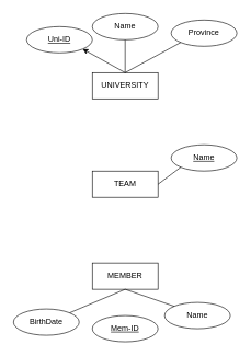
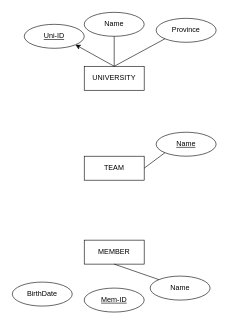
  <mxCell id="0" />
  <mxCell id="1" parent="0" />
  <mxCell id="2" value="UNIVERSITY" style="whiteSpace=wrap;html=1;align=center;" vertex="1" parent="1"><mxGeometry x="140" y="110" width="100" height="40" as="geometry" /></mxCell>
  <mxCell id="3" value="TEAM" style="whiteSpace=wrap;html=1;align=center;" vertex="1" parent="1"><mxGeometry x="140" y="260" width="100" height="40" as="geometry" /></mxCell>
  <mxCell id="4" value="Uni-ID" style="ellipse;whiteSpace=wrap;html=1;align=center;fontStyle=4;" vertex="1" parent="1"><mxGeometry x="40" y="40" width="100" height="40" as="geometry" /></mxCell>
  <mxCell id="5" value="Name" style="ellipse;whiteSpace=wrap;html=1;align=center;" vertex="1" parent="1"><mxGeometry x="140" y="20" width="100" height="40" as="geometry" /></mxCell>
  <mxCell id="6" value="Province" style="ellipse;whiteSpace=wrap;html=1;align=center;" vertex="1" parent="1"><mxGeometry x="260" y="30" width="100" height="40" as="geometry" /></mxCell>
  <mxCell id="7" value="" style="endArrow=classic;html=1;rounded=0;entryX=1;entryY=1;entryDx=0;entryDy=0;exitX=0.5;exitY=0;exitDx=0;exitDy=0;" edge="1" parent="1" source="2" target="4"><mxGeometry relative="1" as="geometry"><mxPoint x="140" y="150" as="sourcePoint" /><mxPoint x="300" y="150" as="targetPoint" /></mxGeometry></mxCell>
  <mxCell id="8" value="" style="endArrow=none;html=1;rounded=0;entryX=0.5;entryY=1;entryDx=0;entryDy=0;exitX=0.5;exitY=0;exitDx=0;exitDy=0;" edge="1" parent="1" source="2" target="5"><mxGeometry relative="1" as="geometry"><mxPoint x="200" y="120" as="sourcePoint" /><mxPoint x="135.254" y="84.183" as="targetPoint" /></mxGeometry></mxCell>
  <mxCell id="9" value="" style="endArrow=none;html=1;rounded=0;entryX=0;entryY=1;entryDx=0;entryDy=0;exitX=0.5;exitY=0;exitDx=0;exitDy=0;" edge="1" parent="1" source="2" target="6"><mxGeometry relative="1" as="geometry"><mxPoint x="210" y="130" as="sourcePoint" /><mxPoint x="145.254" y="94.183" as="targetPoint" /></mxGeometry></mxCell>
  <mxCell id="10" value="Name" style="ellipse;whiteSpace=wrap;html=1;align=center;fontStyle=4;" vertex="1" parent="1"><mxGeometry x="260" y="220" width="100" height="40" as="geometry" /></mxCell>
  <mxCell id="11" value="" style="endArrow=none;html=1;rounded=0;entryX=0;entryY=1;entryDx=0;entryDy=0;exitX=1;exitY=0.5;exitDx=0;exitDy=0;" edge="1" parent="1" source="3" target="10"><mxGeometry relative="1" as="geometry"><mxPoint x="140" y="100" as="sourcePoint" /><mxPoint x="224.746" y="54.183" as="targetPoint" /></mxGeometry></mxCell>
  <mxCell id="12" value="MEMBER" style="whiteSpace=wrap;html=1;align=center;" vertex="1" parent="1"><mxGeometry x="140" y="400" width="100" height="40" as="geometry" /></mxCell>
  <mxCell id="13" value="Mem-ID" style="ellipse;whiteSpace=wrap;html=1;align=center;fontStyle=4;" vertex="1" parent="1"><mxGeometry x="140" y="480" width="100" height="40" as="geometry" /></mxCell>
  <mxCell id="14" value="Name" style="ellipse;whiteSpace=wrap;html=1;align=center;" vertex="1" parent="1"><mxGeometry x="250" y="460" width="100" height="40" as="geometry" /></mxCell>
  <mxCell id="15" value="" style="endArrow=none;html=1;rounded=0;entryX=0;entryY=0;entryDx=0;entryDy=0;exitX=0.5;exitY=1;exitDx=0;exitDy=0;" edge="1" parent="1" target="14" source="12"><mxGeometry relative="1" as="geometry"><mxPoint x="360" y="470" as="sourcePoint" /><mxPoint x="305.254" y="444.183" as="targetPoint" /></mxGeometry></mxCell>
  <mxCell id="16" value="BirthDate" style="ellipse;whiteSpace=wrap;html=1;align=center;" vertex="1" parent="1"><mxGeometry x="20" y="470" width="100" height="40" as="geometry" /></mxCell>
- <mxCell id="17" value="" style="endArrow=none;html=1;rounded=0;entryX=1;entryY=0;entryDx=0;entryDy=0;exitX=0.5;exitY=1;exitDx=0;exitDy=0;" edge="1" parent="1" source="12" target="16"><mxGeometry relative="1" as="geometry"><mxPoint x="200" y="450" as="sourcePoint" /><mxPoint x="274.645" y="475.858" as="targetPoint" /></mxGeometry></mxCell>
